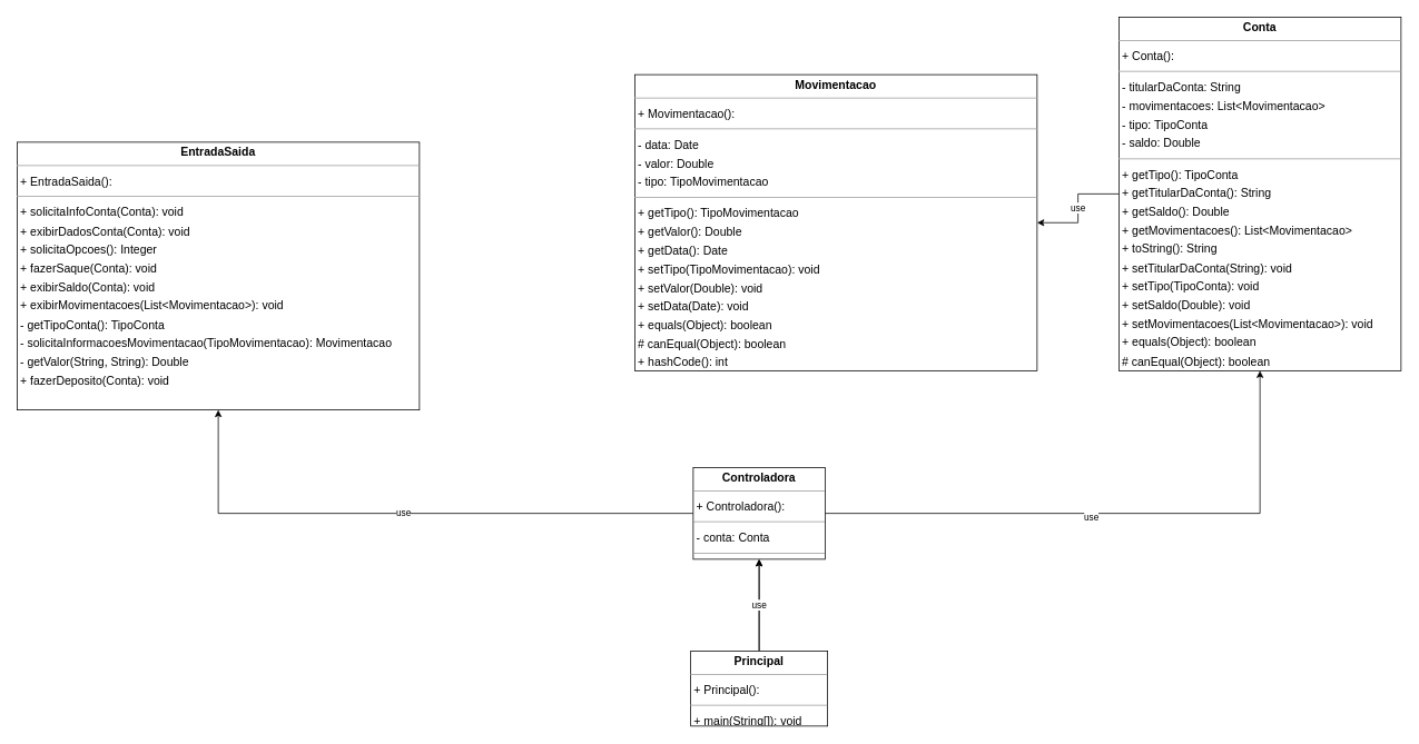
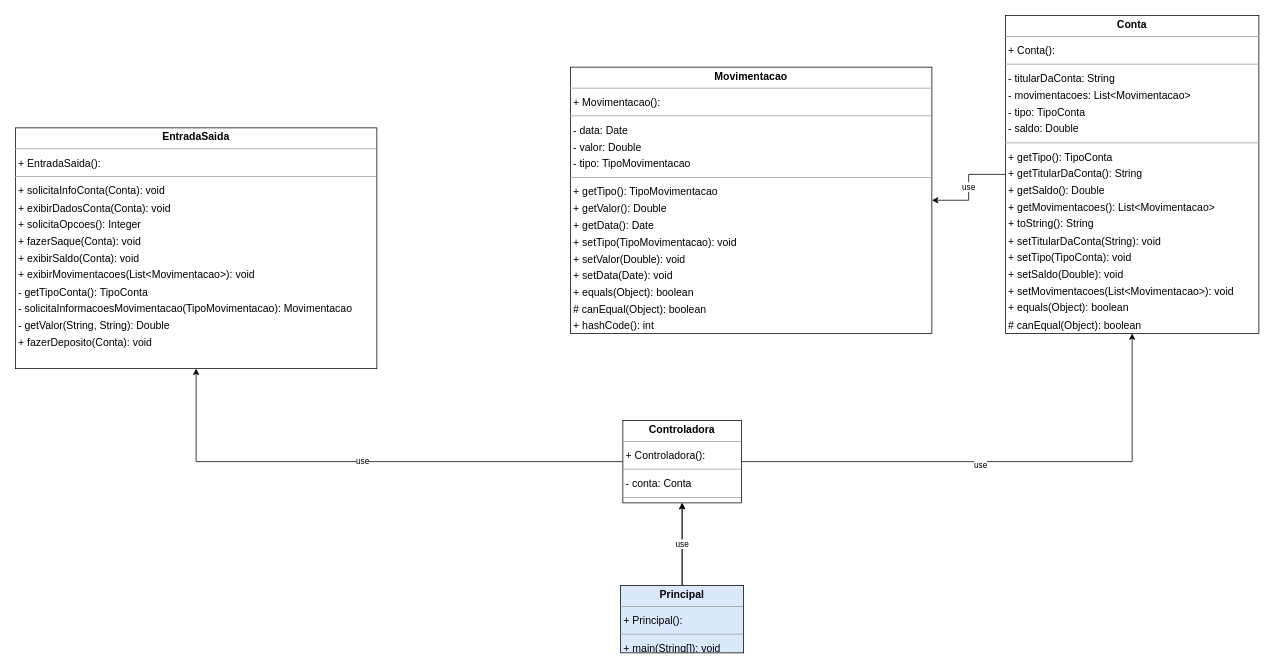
  <mxCell id="0" />
  <mxCell id="1" parent="0" />
  <mxCell id="2" value="use" style="edgeStyle=orthogonalEdgeStyle;rounded=0;orthogonalLoop=1;jettySize=auto;html=1;" edge="1" parent="1" source="3" target="9"><mxGeometry relative="1" as="geometry" /></mxCell>
  <mxCell id="3" value="&lt;p style=&quot;margin:0px;margin-top:4px;text-align:center;&quot;&gt;&lt;b&gt;Conta&lt;/b&gt;&lt;/p&gt;&lt;hr size=&quot;1&quot;/&gt;&lt;p style=&quot;margin:0 0 0 4px;line-height:1.6;&quot;&gt;+ Conta(): &lt;/p&gt;&lt;hr size=&quot;1&quot;/&gt;&lt;p style=&quot;margin:0 0 0 4px;line-height:1.6;&quot;&gt;- titularDaConta: String&lt;br/&gt;- movimentacoes: List&amp;lt;Movimentacao&amp;gt;&lt;br/&gt;- tipo: TipoConta&lt;br/&gt;- saldo: Double&lt;/p&gt;&lt;hr size=&quot;1&quot;/&gt;&lt;p style=&quot;margin:0 0 0 4px;line-height:1.6;&quot;&gt;+ getTipo(): TipoConta&lt;br/&gt;+ getTitularDaConta(): String&lt;br/&gt;+ getSaldo(): Double&lt;br/&gt;+ getMovimentacoes(): List&amp;lt;Movimentacao&amp;gt;&lt;br/&gt;+ toString(): String&lt;br/&gt;+ setTitularDaConta(String): void&lt;br/&gt;+ setTipo(TipoConta): void&lt;br/&gt;+ setSaldo(Double): void&lt;br/&gt;+ setMovimentacoes(List&amp;lt;Movimentacao&amp;gt;): void&lt;br/&gt;+ equals(Object): boolean&lt;br/&gt;# canEqual(Object): boolean&lt;br/&gt;+ hashCode(): int&lt;/p&gt;" style="verticalAlign=top;align=left;overflow=fill;fontSize=14;fontFamily=Helvetica;html=1;rounded=0;shadow=0;comic=0;labelBackgroundColor=none;strokeWidth=1;" parent="1" vertex="1"><mxGeometry x="1340" y="20" width="338" height="424" as="geometry" /></mxCell>
  <mxCell id="4" style="edgeStyle=orthogonalEdgeStyle;rounded=0;orthogonalLoop=1;jettySize=auto;html=1;" edge="1" parent="1" source="7" target="3"><mxGeometry relative="1" as="geometry" /></mxCell>
  <mxCell id="5" value="use" style="edgeLabel;html=1;align=center;verticalAlign=middle;resizable=0;points=[];" vertex="1" connectable="0" parent="4"><mxGeometry x="-0.077" y="-4" relative="1" as="geometry"><mxPoint x="-1" as="offset" /></mxGeometry></mxCell>
  <mxCell id="6" value="use" style="edgeStyle=orthogonalEdgeStyle;rounded=0;orthogonalLoop=1;jettySize=auto;html=1;" edge="1" parent="1" source="7" target="8"><mxGeometry relative="1" as="geometry" /></mxCell>
  <mxCell id="7" value="&lt;p style=&quot;margin:0px;margin-top:4px;text-align:center;&quot;&gt;&lt;b&gt;Controladora&lt;/b&gt;&lt;/p&gt;&lt;hr size=&quot;1&quot;/&gt;&lt;p style=&quot;margin:0 0 0 4px;line-height:1.6;&quot;&gt;+ Controladora(): &lt;/p&gt;&lt;hr size=&quot;1&quot;/&gt;&lt;p style=&quot;margin:0 0 0 4px;line-height:1.6;&quot;&gt;- conta: Conta&lt;/p&gt;&lt;hr size=&quot;1&quot;/&gt;&lt;p style=&quot;margin:0 0 0 4px;line-height:1.6;&quot;&gt;+ exibeMenu(): void&lt;/p&gt;" style="verticalAlign=top;align=left;overflow=fill;fontSize=14;fontFamily=Helvetica;html=1;rounded=0;shadow=0;comic=0;labelBackgroundColor=none;strokeWidth=1;" parent="1" vertex="1"><mxGeometry x="830" y="560" width="158" height="110" as="geometry" /></mxCell>
  <mxCell id="8" value="&lt;p style=&quot;margin:0px;margin-top:4px;text-align:center;&quot;&gt;&lt;b&gt;EntradaSaida&lt;/b&gt;&lt;/p&gt;&lt;hr size=&quot;1&quot;/&gt;&lt;p style=&quot;margin:0 0 0 4px;line-height:1.6;&quot;&gt;+ EntradaSaida(): &lt;/p&gt;&lt;hr size=&quot;1&quot;/&gt;&lt;p style=&quot;margin:0 0 0 4px;line-height:1.6;&quot;&gt;+ solicitaInfoConta(Conta): void&lt;br/&gt;+ exibirDadosConta(Conta): void&lt;br/&gt;+ solicitaOpcoes(): Integer&lt;br/&gt;+ fazerSaque(Conta): void&lt;br/&gt;+ exibirSaldo(Conta): void&lt;br/&gt;+ exibirMovimentacoes(List&amp;lt;Movimentacao&amp;gt;): void&lt;br/&gt;- getTipoConta(): TipoConta&lt;br/&gt;- solicitaInformacoesMovimentacao(TipoMovimentacao): Movimentacao&lt;br/&gt;- getValor(String, String): Double&lt;br/&gt;+ fazerDeposito(Conta): void&lt;/p&gt;" style="verticalAlign=top;align=left;overflow=fill;fontSize=14;fontFamily=Helvetica;html=1;rounded=0;shadow=0;comic=0;labelBackgroundColor=none;strokeWidth=1;" parent="1" vertex="1"><mxGeometry x="20" y="170" width="482" height="321" as="geometry" /></mxCell>
  <mxCell id="9" value="&lt;p style=&quot;margin:0px;margin-top:4px;text-align:center;&quot;&gt;&lt;b&gt;Movimentacao&lt;/b&gt;&lt;/p&gt;&lt;hr size=&quot;1&quot;/&gt;&lt;p style=&quot;margin:0 0 0 4px;line-height:1.6;&quot;&gt;+ Movimentacao(): &lt;/p&gt;&lt;hr size=&quot;1&quot;/&gt;&lt;p style=&quot;margin:0 0 0 4px;line-height:1.6;&quot;&gt;- data: Date&lt;br/&gt;- valor: Double&lt;br/&gt;- tipo: TipoMovimentacao&lt;/p&gt;&lt;hr size=&quot;1&quot;/&gt;&lt;p style=&quot;margin:0 0 0 4px;line-height:1.6;&quot;&gt;+ getTipo(): TipoMovimentacao&lt;br/&gt;+ getValor(): Double&lt;br/&gt;+ getData(): Date&lt;br/&gt;+ setTipo(TipoMovimentacao): void&lt;br/&gt;+ setValor(Double): void&lt;br/&gt;+ setData(Date): void&lt;br/&gt;+ equals(Object): boolean&lt;br/&gt;# canEqual(Object): boolean&lt;br/&gt;+ hashCode(): int&lt;br/&gt;+ toString(): String&lt;/p&gt;" style="verticalAlign=top;align=left;overflow=fill;fontSize=14;fontFamily=Helvetica;html=1;rounded=0;shadow=0;comic=0;labelBackgroundColor=none;strokeWidth=1;" parent="1" vertex="1"><mxGeometry x="760" y="89" width="482" height="355" as="geometry" /></mxCell>
  <mxCell id="10" style="edgeStyle=orthogonalEdgeStyle;rounded=0;orthogonalLoop=1;jettySize=auto;html=1;entryX=0.5;entryY=1;entryDx=0;entryDy=0;" edge="1" parent="1" source="12" target="7"><mxGeometry relative="1" as="geometry" /></mxCell>
  <mxCell id="11" value="use" style="edgeStyle=orthogonalEdgeStyle;rounded=0;orthogonalLoop=1;jettySize=auto;html=1;" edge="1" parent="1" source="12" target="7"><mxGeometry relative="1" as="geometry" /></mxCell>
- <mxCell id="12" value="&lt;p style=&quot;margin:0px;margin-top:4px;text-align:center;&quot;&gt;&lt;b&gt;Principal&lt;/b&gt;&lt;/p&gt;&lt;hr size=&quot;1&quot;/&gt;&lt;p style=&quot;margin:0 0 0 4px;line-height:1.6;&quot;&gt;+ Principal(): &lt;/p&gt;&lt;hr size=&quot;1&quot;/&gt;&lt;p style=&quot;margin:0 0 0 4px;line-height:1.6;&quot;&gt;+ main(String[]): void&lt;/p&gt;" style="verticalAlign=top;align=left;overflow=fill;fontSize=14;fontFamily=Helvetica;html=1;rounded=0;shadow=0;comic=0;labelBackgroundColor=none;strokeWidth=1;" parent="1" vertex="1"><mxGeometry x="827" y="780" width="164" height="90" as="geometry" /></mxCell>
+ <mxCell id="12" value="&lt;p style=&quot;margin:0px;margin-top:4px;text-align:center;&quot;&gt;&lt;b&gt;Principal&lt;/b&gt;&lt;/p&gt;&lt;hr size=&quot;1&quot;/&gt;&lt;p style=&quot;margin:0 0 0 4px;line-height:1.6;&quot;&gt;+ Principal(): &lt;/p&gt;&lt;hr size=&quot;1&quot;/&gt;&lt;p style=&quot;margin:0 0 0 4px;line-height:1.6;&quot;&gt;+ main(String[]): void&lt;/p&gt;" style="verticalAlign=top;align=left;overflow=fill;fontSize=14;fontFamily=Helvetica;html=1;rounded=0;shadow=0;comic=0;labelBackgroundColor=none;strokeWidth=1;fillColor=#dae8fc;" parent="1" vertex="1"><mxGeometry x="827" y="780" width="164" height="90" as="geometry" /></mxCell>
